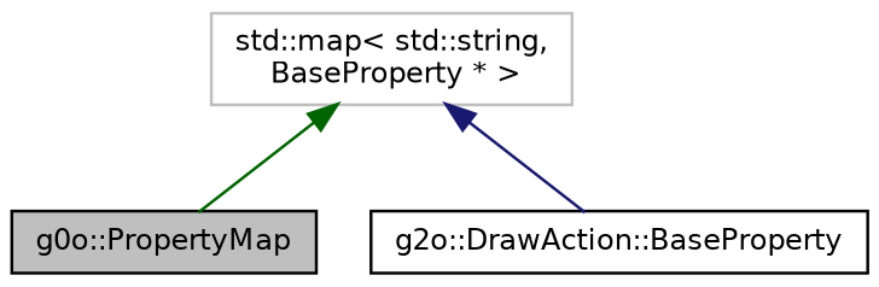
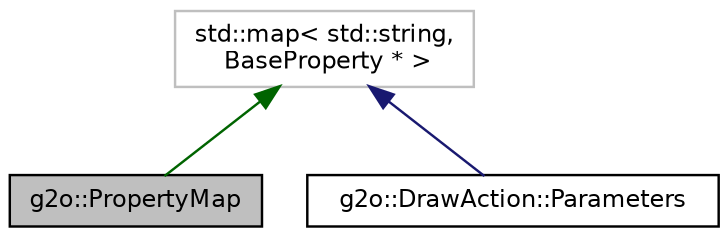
  digraph {
    node [color=black fillcolor=white fontname=Helvetica fontsize=10 shape=record style=filled]
    edge [dir=back fontname=Helvetica fontsize=10 labelfontname=Helvetica labelfontsize=10 style=solid]
-   n1 [fillcolor=grey75 fontcolor=black height=0.2 label="g0o::PropertyMap" width=0.4]
-   n2 [height=0.2 label="g2o::DrawAction::BaseProperty" width=0.4]
+   n1 [fillcolor=grey75 fontcolor=black height=0.2 label="g2o::PropertyMap" width=0.4]
+   n2 [height=0.2 label="g2o::DrawAction::Parameters" width=0.4]
    n3 [color=grey75 height=0.2 label="std::map\< std::string,\l BaseProperty * \>" width=0.4]
    n3 -> n1 [color=darkgreen]
    n3 -> n2 [color=midnightblue]
  }
